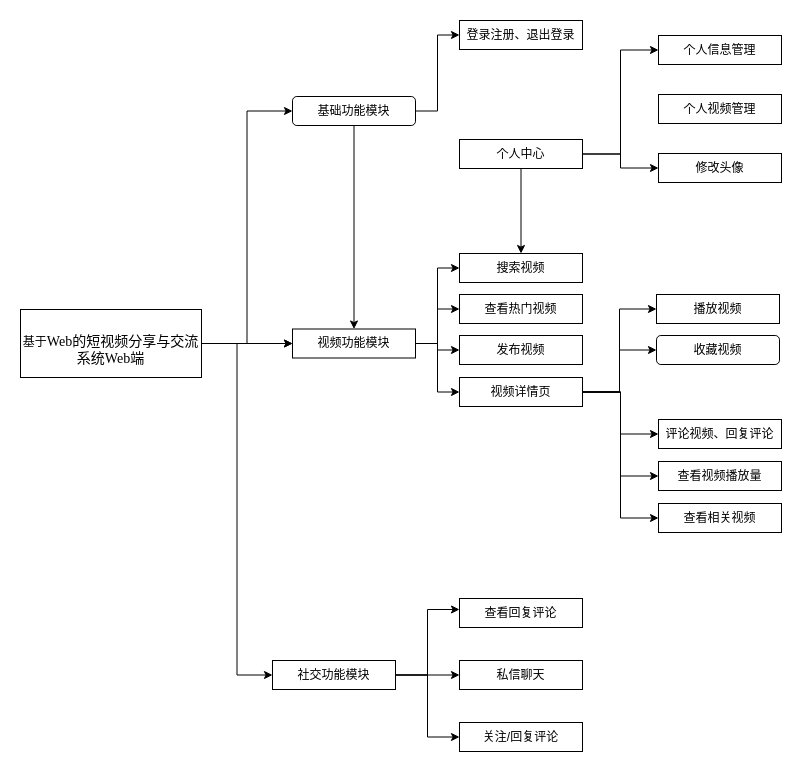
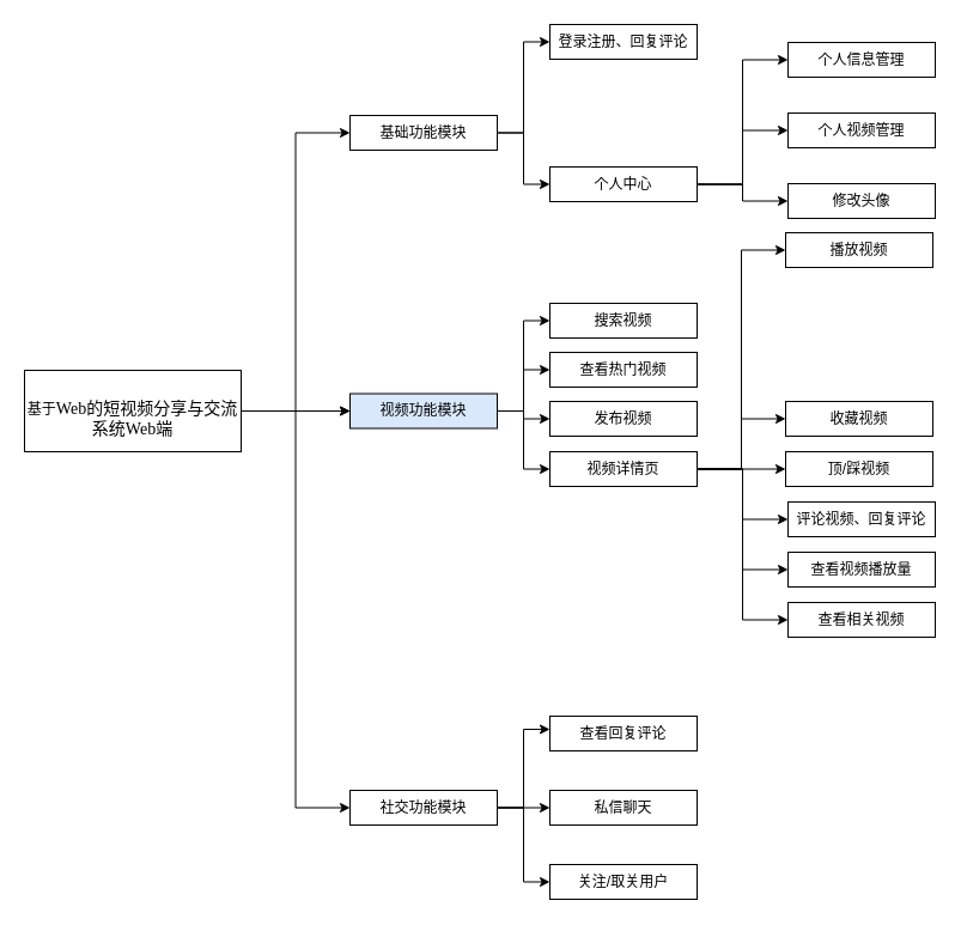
  <mxCell id="0" />
  <mxCell id="1" parent="0" />
  <mxCell id="2" style="edgeStyle=orthogonalEdgeStyle;rounded=0;orthogonalLoop=1;jettySize=auto;html=1;entryX=0;entryY=0.5;entryDx=0;entryDy=0;" edge="1" parent="1" source="6" target="10"><mxGeometry relative="1" as="geometry" /></mxCell>
  <mxCell id="3" style="edgeStyle=orthogonalEdgeStyle;rounded=0;orthogonalLoop=1;jettySize=auto;html=1;" edge="1" parent="1" source="6" target="15"><mxGeometry relative="1" as="geometry" /></mxCell>
  <mxCell id="4" value="" style="edgeStyle=orthogonalEdgeStyle;rounded=0;orthogonalLoop=1;jettySize=auto;html=1;" edge="1" parent="1" source="6" target="15"><mxGeometry relative="1" as="geometry" /></mxCell>
  <mxCell id="5" style="edgeStyle=orthogonalEdgeStyle;rounded=0;orthogonalLoop=1;jettySize=auto;html=1;entryX=0;entryY=0.5;entryDx=0;entryDy=0;" edge="1" parent="1" source="6" target="19"><mxGeometry relative="1" as="geometry"><mxPoint x="270.8" y="612.24" as="targetPoint" /></mxGeometry></mxCell>
  <mxCell id="6" value="&lt;br&gt;&lt;span style=&quot;color: rgb(0, 0, 0); font-family: Helvetica; font-size: 12px; font-style: normal; font-variant-ligatures: normal; font-variant-caps: normal; font-weight: 400; letter-spacing: normal; orphans: 2; text-align: center; text-indent: 0px; text-transform: none; widows: 2; word-spacing: 0px; -webkit-text-stroke-width: 0px; background-color: rgb(255, 255, 255); text-decoration-thickness: initial; text-decoration-style: initial; text-decoration-color: initial; float: none; display: inline !important;&quot;&gt;基于&lt;/span&gt;&lt;span style=&quot;border-color: var(--border-color); color: rgb(0, 0, 0); font-style: normal; font-variant-ligatures: normal; font-variant-caps: normal; font-weight: 400; letter-spacing: normal; orphans: 2; text-align: center; text-indent: 0px; text-transform: none; widows: 2; word-spacing: 0px; -webkit-text-stroke-width: 0px; background-color: rgb(255, 255, 255); text-decoration-thickness: initial; text-decoration-style: initial; text-decoration-color: initial; font-size: 10.5pt; font-family: &amp;quot;Times New Roman&amp;quot;, serif;&quot; lang=&quot;EN-US&quot;&gt;Web&lt;/span&gt;&lt;span style=&quot;border-color: var(--border-color); color: rgb(0, 0, 0); font-style: normal; font-variant-ligatures: normal; font-variant-caps: normal; font-weight: 400; letter-spacing: normal; orphans: 2; text-align: center; text-indent: 0px; text-transform: none; widows: 2; word-spacing: 0px; -webkit-text-stroke-width: 0px; background-color: rgb(255, 255, 255); text-decoration-thickness: initial; text-decoration-style: initial; text-decoration-color: initial; font-size: 10.5pt; font-family: 宋体;&quot;&gt;的短视频分享与交流系统Web端&lt;/span&gt;&lt;br&gt;" style="rounded=0;whiteSpace=wrap;html=1;" parent="1" vertex="1"><mxGeometry x="20" y="309" width="181" height="68" as="geometry" /></mxCell>
  <mxCell id="7" style="edgeStyle=orthogonalEdgeStyle;rounded=0;orthogonalLoop=1;jettySize=auto;html=1;entryX=0;entryY=0.5;entryDx=0;entryDy=0;" edge="1" parent="1" source="10" target="24"><mxGeometry relative="1" as="geometry" /></mxCell>
  <mxCell id="8" style="edgeStyle=orthogonalEdgeStyle;rounded=0;orthogonalLoop=1;jettySize=auto;html=1;entryX=0;entryY=0.5;entryDx=0;entryDy=0;exitX=1;exitY=0.5;exitDx=0;exitDy=0;" edge="1" parent="1" source="22" target="23"><mxGeometry relative="1" as="geometry" /></mxCell>
- <mxCell id="9" style="edgeStyle=orthogonalEdgeStyle;rounded=0;orthogonalLoop=1;jettySize=auto;html=1;" edge="1" parent="1" source="10" target="15"><mxGeometry relative="1" as="geometry" /></mxCell>
- <mxCell id="10" value="基础功能模块" style="whiteSpace=wrap;html=1;rounded=1;" vertex="1" parent="1"><mxGeometry x="292" y="96" width="123" height="29" as="geometry" /></mxCell>
+ <mxCell id="9" style="edgeStyle=orthogonalEdgeStyle;rounded=0;orthogonalLoop=1;jettySize=auto;html=1;entryX=0;entryY=0.5;entryDx=0;entryDy=0;" edge="1" parent="1" source="10" target="22"><mxGeometry relative="1" as="geometry" /></mxCell>
+ <mxCell id="10" value="基础功能模块" style="rounded=0;whiteSpace=wrap;html=1;" vertex="1" parent="1"><mxGeometry x="292" y="96" width="123" height="29" as="geometry" /></mxCell>
  <mxCell id="11" style="edgeStyle=orthogonalEdgeStyle;rounded=0;orthogonalLoop=1;jettySize=auto;html=1;entryX=0;entryY=0.5;entryDx=0;entryDy=0;" edge="1" parent="1" source="15" target="29"><mxGeometry relative="1" as="geometry"><mxPoint x="442" y="280.4" as="targetPoint" /></mxGeometry></mxCell>
  <mxCell id="12" style="edgeStyle=orthogonalEdgeStyle;rounded=0;orthogonalLoop=1;jettySize=auto;html=1;entryX=0;entryY=0.5;entryDx=0;entryDy=0;" edge="1" parent="1" source="15" target="28"><mxGeometry relative="1" as="geometry"><mxPoint x="454" y="309.2" as="targetPoint" /></mxGeometry></mxCell>
  <mxCell id="13" style="edgeStyle=orthogonalEdgeStyle;rounded=0;orthogonalLoop=1;jettySize=auto;html=1;entryX=0;entryY=0.5;entryDx=0;entryDy=0;" edge="1" parent="1" source="15" target="27"><mxGeometry relative="1" as="geometry" /></mxCell>
  <mxCell id="14" style="edgeStyle=orthogonalEdgeStyle;rounded=0;orthogonalLoop=1;jettySize=auto;html=1;entryX=0;entryY=0.5;entryDx=0;entryDy=0;" edge="1" parent="1" source="15" target="32"><mxGeometry relative="1" as="geometry"><mxPoint x="447.6" y="401.2" as="targetPoint" /></mxGeometry></mxCell>
- <mxCell id="15" value="视频功能模块" style="rounded=0;whiteSpace=wrap;html=1;" vertex="1" parent="1"><mxGeometry x="292" y="328.5" width="123" height="29" as="geometry" /></mxCell>
+ <mxCell id="15" value="视频功能模块" style="rounded=0;whiteSpace=wrap;html=1;fillColor=#dae8fc;" vertex="1" parent="1"><mxGeometry x="292" y="328.5" width="123" height="29" as="geometry" /></mxCell>
  <mxCell id="16" style="edgeStyle=orthogonalEdgeStyle;rounded=0;orthogonalLoop=1;jettySize=auto;html=1;entryX=0;entryY=0.379;entryDx=0;entryDy=0;entryPerimeter=0;" edge="1" parent="1" source="19" target="45"><mxGeometry relative="1" as="geometry"><mxPoint x="453" y="609" as="targetPoint" /></mxGeometry></mxCell>
  <mxCell id="17" value="" style="edgeStyle=orthogonalEdgeStyle;rounded=0;orthogonalLoop=1;jettySize=auto;html=1;" edge="1" parent="1" source="19" target="44"><mxGeometry relative="1" as="geometry" /></mxCell>
  <mxCell id="18" style="edgeStyle=orthogonalEdgeStyle;rounded=0;orthogonalLoop=1;jettySize=auto;html=1;entryX=0;entryY=0.5;entryDx=0;entryDy=0;" edge="1" parent="1" source="19" target="43"><mxGeometry relative="1" as="geometry"><mxPoint x="463" y="739" as="targetPoint" /></mxGeometry></mxCell>
- <mxCell id="19" value="社交功能模块" style="rounded=0;whiteSpace=wrap;html=1;" vertex="1" parent="1"><mxGeometry x="272" y="660" width="123" height="29" as="geometry" /></mxCell>
- <mxCell id="20" style="edgeStyle=orthogonalEdgeStyle;rounded=0;orthogonalLoop=1;jettySize=auto;html=1;" edge="1" parent="1" source="22" target="29"><mxGeometry relative="1" as="geometry" /></mxCell>
+ <mxCell id="19" value="社交功能模块" style="rounded=0;whiteSpace=wrap;html=1;" vertex="1" parent="1"><mxGeometry x="292" y="660" width="123" height="29" as="geometry" /></mxCell>
+ <mxCell id="20" style="edgeStyle=orthogonalEdgeStyle;rounded=0;orthogonalLoop=1;jettySize=auto;html=1;entryX=0;entryY=0.5;entryDx=0;entryDy=0;" edge="1" parent="1" source="22" target="25"><mxGeometry relative="1" as="geometry" /></mxCell>
  <mxCell id="21" style="edgeStyle=orthogonalEdgeStyle;rounded=0;orthogonalLoop=1;jettySize=auto;html=1;entryX=0;entryY=0.5;entryDx=0;entryDy=0;" edge="1" parent="1" source="22" target="26"><mxGeometry relative="1" as="geometry" /></mxCell>
  <mxCell id="22" value="个人中心" style="rounded=0;whiteSpace=wrap;html=1;" vertex="1" parent="1"><mxGeometry x="459" y="139" width="123" height="29" as="geometry" /></mxCell>
  <mxCell id="23" value="个人信息管理" style="rounded=0;whiteSpace=wrap;html=1;" vertex="1" parent="1"><mxGeometry x="658" y="35" width="123" height="29" as="geometry" /></mxCell>
- <mxCell id="24" value="登录注册、退出登录" style="rounded=0;whiteSpace=wrap;html=1;" vertex="1" parent="1"><mxGeometry x="459" y="20" width="123" height="29" as="geometry" /></mxCell>
+ <mxCell id="24" value="登录注册、回复评论" style="rounded=0;whiteSpace=wrap;html=1;" vertex="1" parent="1"><mxGeometry x="459" y="20" width="123" height="29" as="geometry" /></mxCell>
  <mxCell id="25" value="个人视频管理" style="rounded=0;whiteSpace=wrap;html=1;" vertex="1" parent="1"><mxGeometry x="658" y="94" width="123" height="29" as="geometry" /></mxCell>
  <mxCell id="26" value="修改头像" style="rounded=0;whiteSpace=wrap;html=1;" vertex="1" parent="1"><mxGeometry x="658" y="153" width="123" height="29" as="geometry" /></mxCell>
  <mxCell id="27" value="发布视频" style="rounded=0;whiteSpace=wrap;html=1;" vertex="1" parent="1"><mxGeometry x="459" y="335" width="123" height="29" as="geometry" /></mxCell>
  <mxCell id="28" value="查看热门视频" style="rounded=0;whiteSpace=wrap;html=1;" vertex="1" parent="1"><mxGeometry x="459" y="294" width="123" height="29" as="geometry" /></mxCell>
  <mxCell id="29" value="搜索视频" style="rounded=0;whiteSpace=wrap;html=1;" vertex="1" parent="1"><mxGeometry x="459" y="253" width="123" height="29" as="geometry" /></mxCell>
  <mxCell id="30" style="edgeStyle=orthogonalEdgeStyle;rounded=0;orthogonalLoop=1;jettySize=auto;html=1;entryX=0;entryY=0.5;entryDx=0;entryDy=0;" edge="1" parent="1" source="32" target="33"><mxGeometry relative="1" as="geometry"><mxPoint x="644.4" y="327.6" as="targetPoint" /></mxGeometry></mxCell>
  <mxCell id="31" style="edgeStyle=orthogonalEdgeStyle;rounded=0;orthogonalLoop=1;jettySize=auto;html=1;entryX=0;entryY=0.5;entryDx=0;entryDy=0;" edge="1" parent="1" source="32" target="38"><mxGeometry relative="1" as="geometry"><mxPoint x="616.4" y="441.2" as="targetPoint" /></mxGeometry></mxCell>
  <mxCell id="32" value="视频详情页" style="rounded=0;whiteSpace=wrap;html=1;" vertex="1" parent="1"><mxGeometry x="459" y="377" width="123" height="29" as="geometry" /></mxCell>
- <mxCell id="33" value="播放视频" style="rounded=0;whiteSpace=wrap;html=1;" vertex="1" parent="1"><mxGeometry x="656" y="294" width="123" height="29" as="geometry" /></mxCell>
+ <mxCell id="33" value="播放视频" style="rounded=0;whiteSpace=wrap;html=1;" vertex="1" parent="1"><mxGeometry x="656" y="194" width="123" height="29" as="geometry" /></mxCell>
  <mxCell id="34" value="查看视频播放量" style="rounded=0;whiteSpace=wrap;html=1;" vertex="1" parent="1"><mxGeometry x="658" y="461" width="123" height="29" as="geometry" /></mxCell>
  <mxCell id="35" value="评论视频、回复评论" style="rounded=0;whiteSpace=wrap;html=1;" vertex="1" parent="1"><mxGeometry x="658" y="419" width="123" height="29" as="geometry" /></mxCell>
- <mxCell id="37" value="收藏视频" style="whiteSpace=wrap;html=1;rounded=1;" vertex="1" parent="1"><mxGeometry x="656" y="335" width="123" height="29" as="geometry" /></mxCell>
+ <mxCell id="36" value="顶/踩视频" style="rounded=0;whiteSpace=wrap;html=1;" vertex="1" parent="1"><mxGeometry x="656" y="377" width="123" height="29" as="geometry" /></mxCell>
+ <mxCell id="37" value="收藏视频" style="rounded=0;whiteSpace=wrap;html=1;" vertex="1" parent="1"><mxGeometry x="656" y="335" width="123" height="29" as="geometry" /></mxCell>
  <mxCell id="38" value="查看相关视频" style="rounded=0;whiteSpace=wrap;html=1;" vertex="1" parent="1"><mxGeometry x="658" y="503" width="123" height="29" as="geometry" /></mxCell>
  <mxCell id="39" style="edgeStyle=orthogonalEdgeStyle;rounded=0;orthogonalLoop=1;jettySize=auto;html=1;entryX=0;entryY=0.5;entryDx=0;entryDy=0;exitX=1;exitY=0.5;exitDx=0;exitDy=0;" edge="1" parent="1" source="32" target="37"><mxGeometry relative="1" as="geometry"><mxPoint x="666" y="319" as="targetPoint" /><mxPoint x="592" y="402" as="sourcePoint" /></mxGeometry></mxCell>
+ <mxCell id="40" style="edgeStyle=orthogonalEdgeStyle;rounded=0;orthogonalLoop=1;jettySize=auto;html=1;entryX=0;entryY=0.5;entryDx=0;entryDy=0;exitX=1;exitY=0.5;exitDx=0;exitDy=0;" edge="1" parent="1" source="32" target="36"><mxGeometry relative="1" as="geometry"><mxPoint x="676" y="329" as="targetPoint" /><mxPoint x="602" y="412" as="sourcePoint" /></mxGeometry></mxCell>
  <mxCell id="41" style="edgeStyle=orthogonalEdgeStyle;rounded=0;orthogonalLoop=1;jettySize=auto;html=1;entryX=0;entryY=0.5;entryDx=0;entryDy=0;exitX=1;exitY=0.5;exitDx=0;exitDy=0;" edge="1" parent="1" source="32" target="35"><mxGeometry relative="1" as="geometry"><mxPoint x="686" y="339" as="targetPoint" /><mxPoint x="592" y="417" as="sourcePoint" /></mxGeometry></mxCell>
  <mxCell id="42" style="edgeStyle=orthogonalEdgeStyle;rounded=0;orthogonalLoop=1;jettySize=auto;html=1;exitX=1;exitY=0.5;exitDx=0;exitDy=0;entryX=0;entryY=0.5;entryDx=0;entryDy=0;" edge="1" parent="1" source="32" target="34"><mxGeometry relative="1" as="geometry"><mxPoint x="599" y="452" as="targetPoint" /><mxPoint x="532" y="480" as="sourcePoint" /></mxGeometry></mxCell>
- <mxCell id="43" value="关注/回复评论" style="rounded=0;whiteSpace=wrap;html=1;" vertex="1" parent="1"><mxGeometry x="459" y="722" width="123" height="29" as="geometry" /></mxCell>
+ <mxCell id="43" value="关注/取关用户" style="rounded=0;whiteSpace=wrap;html=1;" vertex="1" parent="1"><mxGeometry x="459" y="722" width="123" height="29" as="geometry" /></mxCell>
  <mxCell id="44" value="私信聊天" style="rounded=0;whiteSpace=wrap;html=1;" vertex="1" parent="1"><mxGeometry x="459" y="660" width="123" height="29" as="geometry" /></mxCell>
  <mxCell id="45" value="查看回复评论" style="rounded=0;whiteSpace=wrap;html=1;" vertex="1" parent="1"><mxGeometry x="459" y="598" width="123" height="29" as="geometry" /></mxCell>
